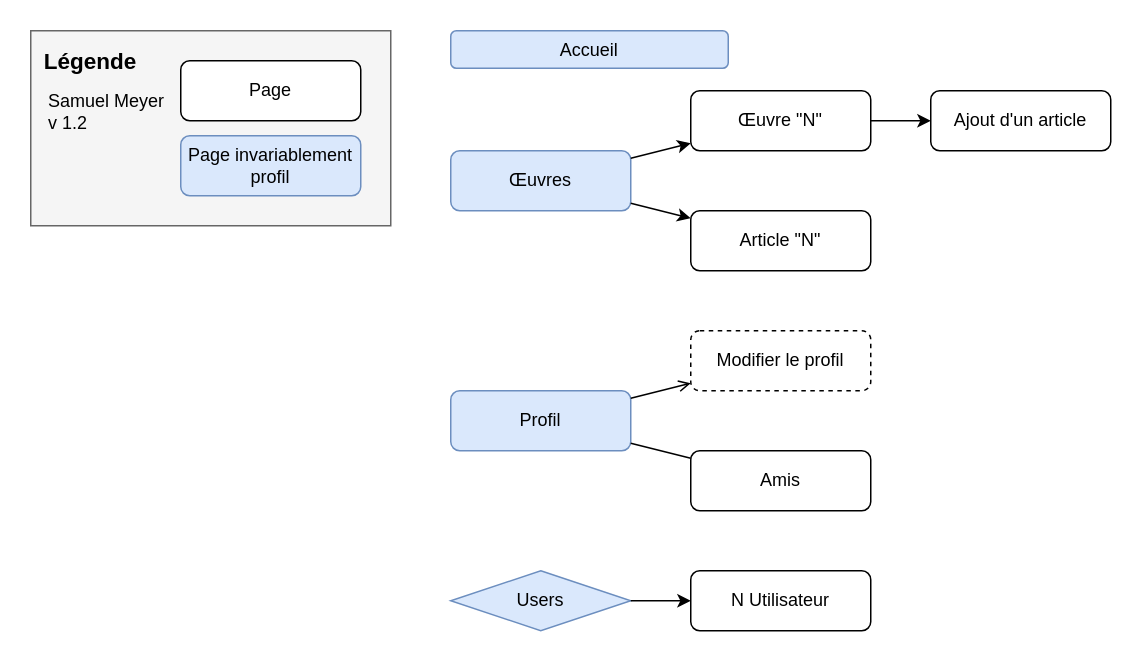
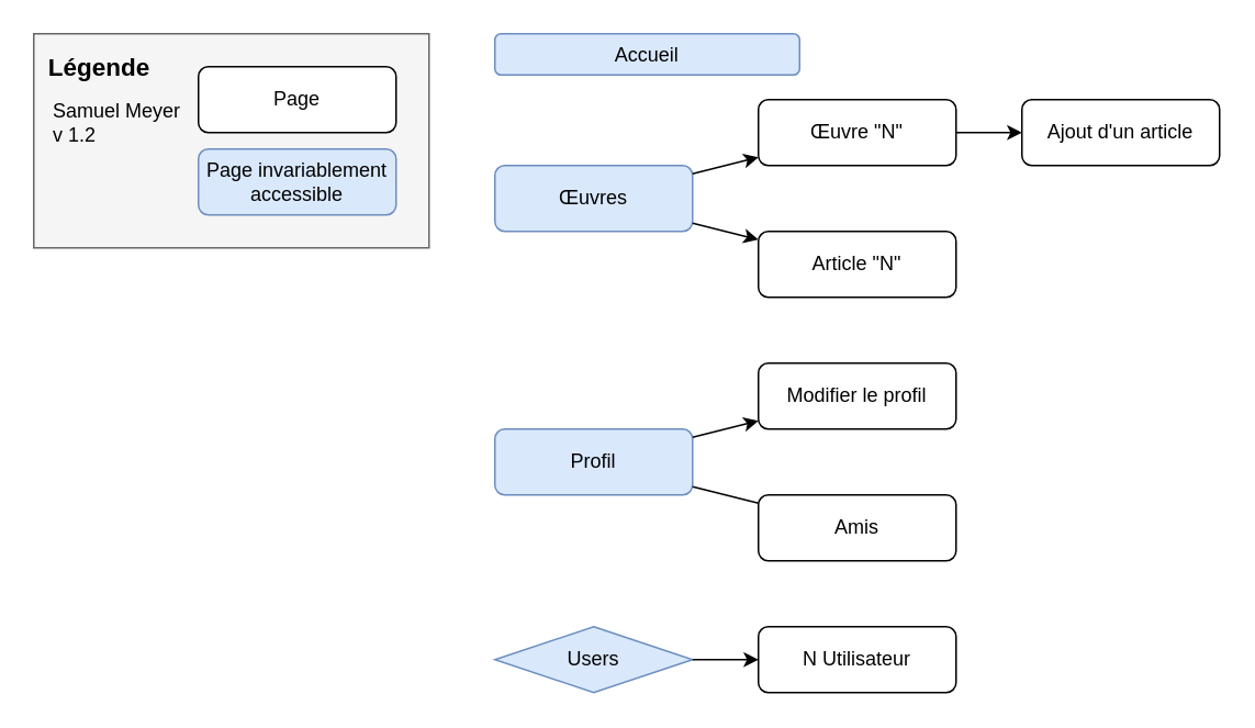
  <mxCell id="0" />
  <mxCell id="1" parent="0" />
- <mxCell id="2" value="Modifier le profil" style="rounded=1;whiteSpace=wrap;html=1;dashed=1;" parent="1" vertex="1"><mxGeometry x="460" y="220" width="120" height="40" as="geometry" /></mxCell>
+ <mxCell id="2" value="Modifier le profil" style="rounded=1;whiteSpace=wrap;html=1;" parent="1" vertex="1"><mxGeometry x="460" y="220" width="120" height="40" as="geometry" /></mxCell>
  <mxCell id="3" value="Users" style="rhombus;whiteSpace=wrap;html=1;fillColor=#dae8fc;strokeColor=#6c8ebf;" parent="1" vertex="1"><mxGeometry x="300" y="380" width="120" height="40" as="geometry" /></mxCell>
  <mxCell id="4" value="Profil" style="rounded=1;whiteSpace=wrap;html=1;fillColor=#dae8fc;strokeColor=#6c8ebf;" parent="1" vertex="1"><mxGeometry x="300" y="260" width="120" height="40" as="geometry" /></mxCell>
  <mxCell id="5" value="Amis" style="rounded=1;whiteSpace=wrap;html=1;" parent="1" vertex="1"><mxGeometry x="460" y="300" width="120" height="40" as="geometry" /></mxCell>
- <mxCell id="6" value="" style="endArrow=open;html=1;" parent="1" source="4" target="2" edge="1"><mxGeometry width="50" height="50" relative="1" as="geometry"><mxPoint x="470" y="180" as="sourcePoint" /><mxPoint x="520" y="130" as="targetPoint" /></mxGeometry></mxCell>
+ <mxCell id="6" value="" style="endArrow=classic;html=1;" parent="1" source="4" target="2" edge="1"><mxGeometry width="50" height="50" relative="1" as="geometry"><mxPoint x="470" y="180" as="sourcePoint" /><mxPoint x="520" y="130" as="targetPoint" /></mxGeometry></mxCell>
  <mxCell id="7" value="" style="endArrow=none;html=1;" parent="1" source="4" target="5" edge="1"><mxGeometry width="50" height="50" relative="1" as="geometry"><mxPoint x="470" y="180" as="sourcePoint" /><mxPoint x="520" y="130" as="targetPoint" /></mxGeometry></mxCell>
  <mxCell id="8" value="N Utilisateur" style="rounded=1;whiteSpace=wrap;html=1;" parent="1" vertex="1"><mxGeometry x="460" y="380" width="120" height="40" as="geometry" /></mxCell>
  <mxCell id="9" value="" style="endArrow=classic;html=1;" parent="1" source="3" target="8" edge="1"><mxGeometry width="50" height="50" relative="1" as="geometry"><mxPoint x="600" y="340" as="sourcePoint" /><mxPoint x="656" y="340" as="targetPoint" /></mxGeometry></mxCell>
  <mxCell id="10" value="Ajout d'un article" style="rounded=1;whiteSpace=wrap;html=1;" parent="1" vertex="1"><mxGeometry x="620" y="60" width="120" height="40" as="geometry" /></mxCell>
  <mxCell id="11" value="Accueil" style="rounded=1;whiteSpace=wrap;html=1;fillColor=#dae8fc;strokeColor=#6c8ebf;" parent="1" vertex="1"><mxGeometry x="300" y="20" width="185" height="25" as="geometry" /></mxCell>
  <mxCell id="12" value="Œuvres" style="rounded=1;whiteSpace=wrap;html=1;fillColor=#dae8fc;strokeColor=#6c8ebf;" parent="1" vertex="1"><mxGeometry x="300" y="100" width="120" height="40" as="geometry" /></mxCell>
  <mxCell id="13" value="Article &quot;N&quot;" style="rounded=1;whiteSpace=wrap;html=1;" parent="1" vertex="1"><mxGeometry x="460" y="140" width="120" height="40" as="geometry" /></mxCell>
  <mxCell id="14" value="" style="endArrow=classic;html=1;" parent="1" source="12" target="13" edge="1"><mxGeometry width="50" height="50" relative="1" as="geometry"><mxPoint x="710" y="340" as="sourcePoint" /><mxPoint x="820" y="330" as="targetPoint" /></mxGeometry></mxCell>
  <mxCell id="15" value="" style="group;container=1;" parent="1" vertex="1" connectable="0"><mxGeometry x="40" y="20" width="220" height="290" as="geometry" /></mxCell>
  <mxCell id="16" value="" style="rounded=0;whiteSpace=wrap;html=1;fillColor=#f5f5f5;strokeColor=#666666;fontColor=#333333;" parent="15" vertex="1"><mxGeometry x="-20" width="240" height="130" as="geometry" /></mxCell>
- <mxCell id="17" value="Page invariablement profil" style="rounded=1;whiteSpace=wrap;html=1;fillColor=#dae8fc;strokeColor=#6c8ebf;" parent="15" vertex="1"><mxGeometry x="80" y="70" width="120" height="40" as="geometry" /></mxCell>
+ <mxCell id="17" value="Page invariablement accessible" style="rounded=1;whiteSpace=wrap;html=1;fillColor=#dae8fc;strokeColor=#6c8ebf;" parent="15" vertex="1"><mxGeometry x="80" y="70" width="120" height="40" as="geometry" /></mxCell>
  <mxCell id="18" value="Légende" style="text;html=1;strokeColor=none;fillColor=none;align=center;verticalAlign=middle;whiteSpace=wrap;rounded=0;fontStyle=1;fontSize=15;" parent="15" vertex="1"><mxGeometry x="-20" y="10" width="80" height="20" as="geometry" /></mxCell>
  <mxCell id="19" value="Page" style="rounded=1;whiteSpace=wrap;html=1;" parent="15" vertex="1"><mxGeometry x="80" y="20" width="120" height="40" as="geometry" /></mxCell>
  <mxCell id="20" value="Samuel Meyer&lt;br&gt;v 1.2" style="text;html=1;strokeColor=none;fillColor=none;align=left;verticalAlign=middle;whiteSpace=wrap;rounded=0;" parent="15" vertex="1"><mxGeometry x="-10" y="30" width="110" height="48" as="geometry" /></mxCell>
  <mxCell id="21" style="edgeStyle=orthogonalEdgeStyle;rounded=0;orthogonalLoop=1;jettySize=auto;html=1;" edge="1" parent="1" source="22" target="10"><mxGeometry relative="1" as="geometry" /></mxCell>
  <mxCell id="22" value="&lt;span&gt;Œuvre &quot;N&quot;&lt;/span&gt;" style="rounded=1;whiteSpace=wrap;html=1;" parent="1" vertex="1"><mxGeometry x="460" y="60" width="120" height="40" as="geometry" /></mxCell>
  <mxCell id="23" value="" style="endArrow=classic;html=1;" parent="1" source="12" target="22" edge="1"><mxGeometry width="50" height="50" relative="1" as="geometry"><mxPoint x="410" y="150" as="sourcePoint" /><mxPoint x="490" y="190" as="targetPoint" /></mxGeometry></mxCell>
